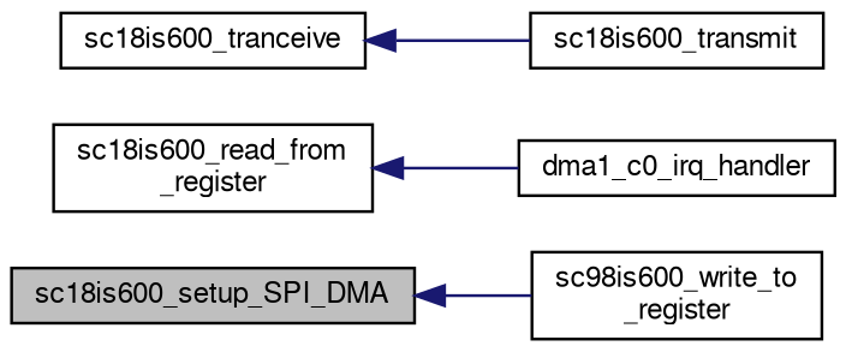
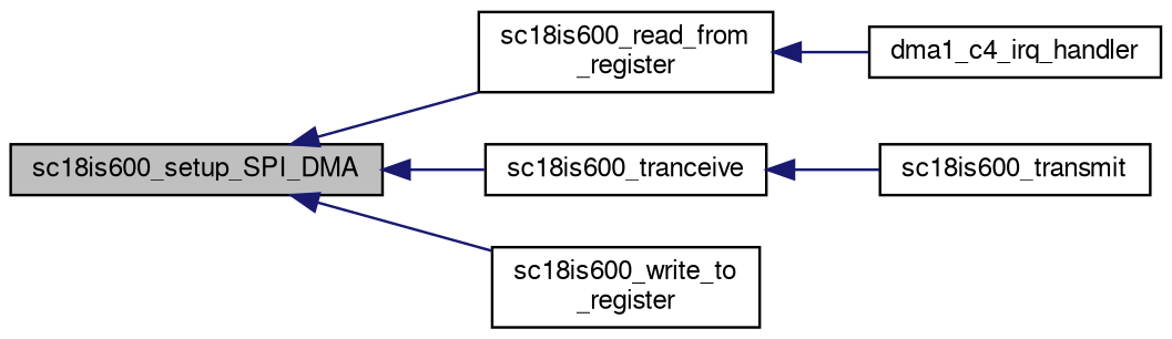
  digraph {
    rankdir=LR
    node [color=black fillcolor=white fontname=FreeSans fontsize=10 shape=record style=filled]
    edge [color=midnightblue dir=back fontname=FreeSans fontsize=10 labelfontname=FreeSans labelfontsize=10 style=solid]
    n1 [fillcolor=grey75 fontcolor=black height=0.2 label=sc18is600_setup_SPI_DMA width=0.4]
    n2 [height=0.2 label="sc18is600_read_from\l_register" width=0.4]
    n3 [height=0.2 label=sc18is600_tranceive width=0.4]
-   n4 [height=0.2 label="sc98is600_write_to\l_register" width=0.4]
-   n5 [height=0.2 label=dma1_c0_irq_handler width=0.4]
+   n4 [height=0.2 label="sc18is600_write_to\l_register" width=0.4]
+   n5 [height=0.2 label=dma1_c4_irq_handler width=0.4]
    n6 [height=0.2 label=sc18is600_transmit width=0.4]
+   n1 -> n2
+   n1 -> n3
    n1 -> n4
    n2 -> n5
    n3 -> n6
  }
